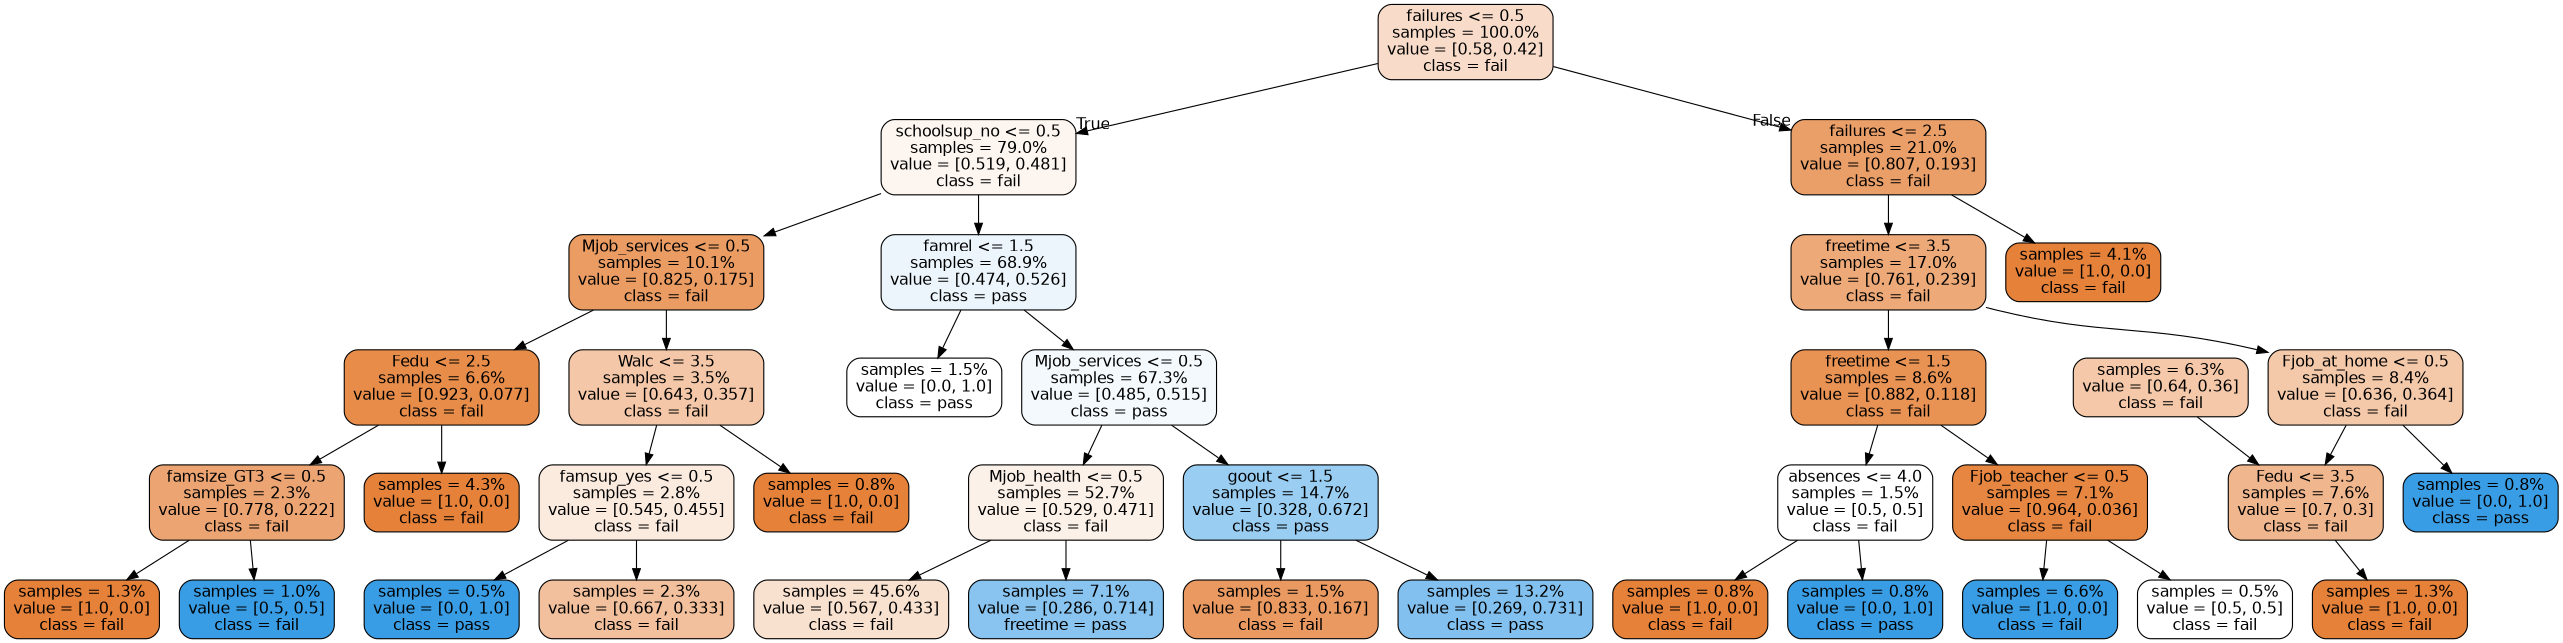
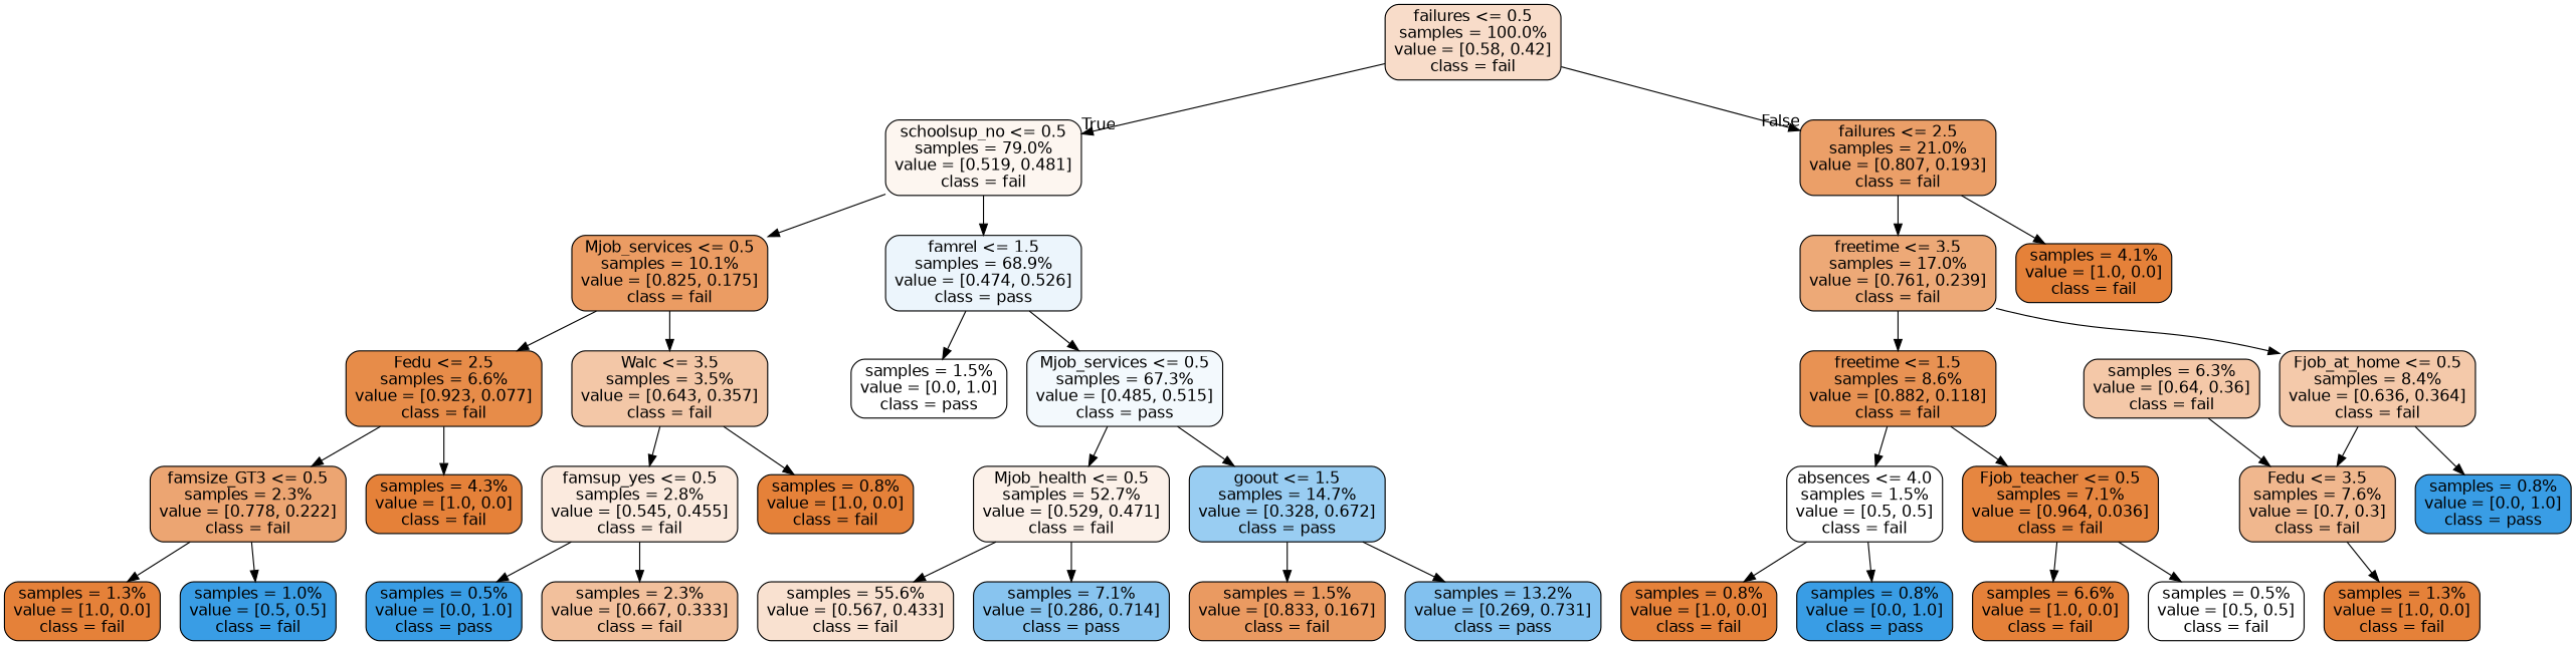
  digraph {
    node [color=black fillcolor="#e58139" fontname=helvetica shape=box style="filled, rounded"]
    edge [fontname=helvetica]
    n1 [fillcolor="#f8dcc9" label="failures <= 0.5\nsamples = 100.0%\nvalue = [0.58, 0.42]\nclass = fail"]
    n2 [fillcolor="#fdf6f0" label="schoolsup_no <= 0.5\nsamples = 79.0%\nvalue = [0.519, 0.481]\nclass = fail"]
    n3 [fillcolor="#eb9f68" label="failures <= 2.5\nsamples = 21.0%\nvalue = [0.807, 0.193]\nclass = fail"]
    n4 [fillcolor="#eb9c63" label="Mjob_services <= 0.5\nsamples = 10.1%\nvalue = [0.825, 0.175]\nclass = fail"]
    n5 [fillcolor="#ecf5fc" label="famrel <= 1.5\nsamples = 68.9%\nvalue = [0.474, 0.526]\nclass = pass"]
    n6 [fillcolor="#eda977" label="freetime <= 3.5\nsamples = 17.0%\nvalue = [0.761, 0.239]\nclass = fail"]
    n7 [label="samples = 4.1%\nvalue = [1.0, 0.0]\nclass = fail"]
    n8 [fillcolor="#e78c49" label="Fedu <= 2.5\nsamples = 6.6%\nvalue = [0.923, 0.077]\nclass = fail"]
    n9 [fillcolor="#f3c7a7" label="Walc <= 3.5\nsamples = 3.5%\nvalue = [0.643, 0.357]\nclass = fail"]
    n10 [fillcolor="#ffffff" label="samples = 1.5%\nvalue = [0.0, 1.0]\nclass = pass"]
    n11 [fillcolor="#f3f9fd" label="Mjob_services <= 0.5\nsamples = 67.3%\nvalue = [0.485, 0.515]\nclass = pass"]
    n12 [fillcolor="#eca572" label="famsize_GT3 <= 0.5\nsamples = 2.3%\nvalue = [0.778, 0.222]\nclass = fail"]
    n13 [label="samples = 4.3%\nvalue = [1.0, 0.0]\nclass = fail"]
    n14 [fillcolor="#fbeade" label="famsup_yes <= 0.5\nsamples = 2.8%\nvalue = [0.545, 0.455]\nclass = fail"]
    n15 [label="samples = 0.8%\nvalue = [1.0, 0.0]\nclass = fail"]
    n16 [label="samples = 1.3%\nvalue = [1.0, 0.0]\nclass = fail"]
    n17 [fillcolor="#399de5" label="samples = 1.0%\nvalue = [0.5, 0.5]\nclass = fail"]
    n18 [fillcolor="#399de5" label="samples = 0.5%\nvalue = [0.0, 1.0]\nclass = pass"]
    n19 [fillcolor="#f2c09c" label="samples = 2.3%\nvalue = [0.667, 0.333]\nclass = fail"]
    n20 [fillcolor="#fcf1e9" label="Mjob_health <= 0.5\nsamples = 52.7%\nvalue = [0.529, 0.471]\nclass = fail"]
    n21 [fillcolor="#99cdf2" label="goout <= 1.5\nsamples = 14.7%\nvalue = [0.328, 0.672]\nclass = pass"]
-   n22 [fillcolor="#f9e1d0" label="samples = 45.6%\nvalue = [0.567, 0.433]\nclass = fail"]
-   n23 [fillcolor="#88c4ef" label="samples = 7.1%\nvalue = [0.286, 0.714]\nfreetime = pass"]
+   n22 [fillcolor="#f9e1d0" label="samples = 55.6%\nvalue = [0.567, 0.433]\nclass = fail"]
+   n23 [fillcolor="#88c4ef" label="samples = 7.1%\nvalue = [0.286, 0.714]\nclass = pass"]
    n24 [fillcolor="#ea9a61" label="samples = 1.5%\nvalue = [0.833, 0.167]\nclass = fail"]
    n25 [fillcolor="#82c1ef" label="samples = 13.2%\nvalue = [0.269, 0.731]\nclass = pass"]
    n26 [fillcolor="#e89253" label="freetime <= 1.5\nsamples = 8.6%\nvalue = [0.882, 0.118]\nclass = fail"]
    n27 [fillcolor="#f4c9aa" label="Fjob_at_home <= 0.5\nsamples = 8.4%\nvalue = [0.636, 0.364]\nclass = fail"]
    n28 [fillcolor="#ffffff" label="absences <= 4.0\nsamples = 1.5%\nvalue = [0.5, 0.5]\nclass = fail"]
    n29 [fillcolor="#e68640" label="Fjob_teacher <= 0.5\nsamples = 7.1%\nvalue = [0.964, 0.036]\nclass = fail"]
    n30 [fillcolor="#f0b78e" label="Fedu <= 3.5\nsamples = 7.6%\nvalue = [0.7, 0.3]\nclass = fail"]
    n31 [fillcolor="#399de5" label="samples = 0.8%\nvalue = [0.0, 1.0]\nclass = pass"]
    n32 [label="samples = 0.8%\nvalue = [1.0, 0.0]\nclass = fail"]
    n33 [fillcolor="#399de5" label="samples = 0.8%\nvalue = [0.0, 1.0]\nclass = pass"]
-   n34 [fillcolor="#399de5" label="samples = 6.6%\nvalue = [1.0, 0.0]\nclass = fail"]
+   n34 [label="samples = 6.6%\nvalue = [1.0, 0.0]\nclass = fail"]
    n35 [fillcolor="#ffffff" label="samples = 0.5%\nvalue = [0.5, 0.5]\nclass = fail"]
    n36 [label="samples = 1.3%\nvalue = [1.0, 0.0]\nclass = fail"]
    n37 [fillcolor="#f4c8a8" label="samples = 6.3%\nvalue = [0.64, 0.36]\nclass = fail"]
    n1 -> n2 [headlabel=True labelangle=45 labeldistance=2.5]
    n1 -> n3 [headlabel=False labelangle=-45 labeldistance=2.5]
    n2 -> n4
    n2 -> n5
    n3 -> n6
    n3 -> n7
    n4 -> n8
    n4 -> n9
    n5 -> n10
    n5 -> n11
    n6 -> n26
    n6 -> n27
    n8 -> n12
    n8 -> n13
    n9 -> n14
    n9 -> n15
    n11 -> n20
    n11 -> n21
    n12 -> n16
    n12 -> n17
    n14 -> n18
    n14 -> n19
    n20 -> n22
    n20 -> n23
    n21 -> n24
    n21 -> n25
    n26 -> n28
    n26 -> n29
    n27 -> n30
    n27 -> n31
    n28 -> n32
    n28 -> n33
    n29 -> n34
    n29 -> n35
    n30 -> n36
    n37 -> n30
  }
